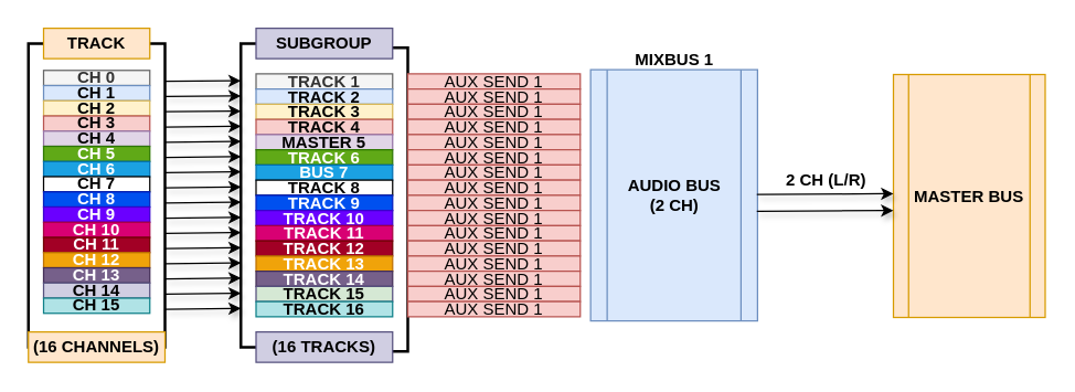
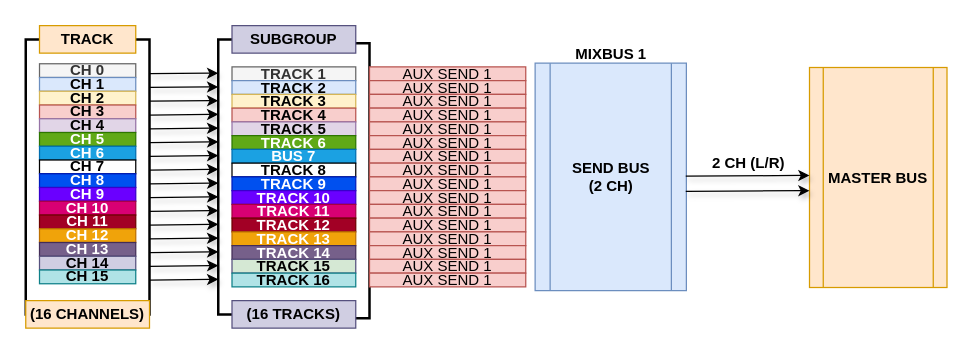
  <mxCell id="0" />
  <mxCell id="1" parent="0" />
- <mxCell id="2" value="&lt;b&gt;AUDIO BUS&lt;br&gt;(2 CH)&lt;/b&gt;" style="shape=process;whiteSpace=wrap;html=1;backgroundOutline=1;fillColor=#dae8fc;strokeColor=#6c8ebf;" vertex="1" parent="1"><mxGeometry x="427.5" y="50" width="121" height="182" as="geometry" /></mxCell>
+ <mxCell id="2" value="&lt;b&gt;SEND BUS&lt;br&gt;(2 CH)&lt;/b&gt;" style="shape=process;whiteSpace=wrap;html=1;backgroundOutline=1;fillColor=#dae8fc;strokeColor=#6c8ebf;" vertex="1" parent="1"><mxGeometry x="427.5" y="50" width="121" height="182" as="geometry" /></mxCell>
  <mxCell id="3" value="&lt;b&gt;MASTER BUS&lt;/b&gt;" style="shape=process;whiteSpace=wrap;html=1;backgroundOutline=1;fillColor=#ffe6cc;strokeColor=#d79b00;" vertex="1" parent="1"><mxGeometry x="647" y="53.5" width="110" height="176" as="geometry" /></mxCell>
  <mxCell id="4" value="&lt;b&gt;CH 0&lt;/b&gt;" style="rounded=0;whiteSpace=wrap;html=1;fillColor=#f5f5f5;strokeColor=#666666;fontColor=#333333;" vertex="1" parent="1"><mxGeometry x="31" y="50.5" width="77" height="11" as="geometry" /></mxCell>
  <mxCell id="5" value="&lt;b&gt;CH 1&lt;br&gt;&lt;/b&gt;" style="rounded=0;whiteSpace=wrap;html=1;fillColor=#dae8fc;strokeColor=#6c8ebf;" vertex="1" parent="1"><mxGeometry x="31" y="61.5" width="77" height="11" as="geometry" /></mxCell>
  <mxCell id="6" value="" style="strokeWidth=2;html=1;shape=mxgraph.flowchart.annotation_1;align=left;pointerEvents=1;labelBackgroundColor=none;fontColor=#000000;rotation=-180;" vertex="1" parent="1"><mxGeometry x="273" y="34" width="22" height="220" as="geometry" /></mxCell>
  <mxCell id="7" value="&lt;div&gt;&lt;b&gt;CH 2&lt;/b&gt;&lt;/div&gt;" style="rounded=0;whiteSpace=wrap;html=1;fillColor=#fff2cc;strokeColor=#d6b656;" vertex="1" parent="1"><mxGeometry x="31" y="72.5" width="77" height="11" as="geometry" /></mxCell>
  <mxCell id="8" value="&lt;div&gt;&lt;b&gt;CH 3&lt;br&gt;&lt;/b&gt;&lt;/div&gt;" style="rounded=0;whiteSpace=wrap;html=1;fillColor=#f8cecc;strokeColor=#b85450;" vertex="1" parent="1"><mxGeometry x="31" y="83.5" width="77" height="11" as="geometry" /></mxCell>
  <mxCell id="9" value="&lt;b&gt;CH 4&lt;br&gt;&lt;/b&gt;" style="rounded=0;whiteSpace=wrap;html=1;fillColor=#e1d5e7;strokeColor=#9673a6;" vertex="1" parent="1"><mxGeometry x="31" y="94.5" width="77" height="11" as="geometry" /></mxCell>
  <mxCell id="10" value="&lt;b&gt;CH 5&lt;br&gt;&lt;/b&gt;" style="rounded=0;whiteSpace=wrap;html=1;fontColor=#ffffff;fillColor=#60a917;strokeColor=#2D7600;" vertex="1" parent="1"><mxGeometry x="31" y="105.5" width="77" height="11" as="geometry" /></mxCell>
  <mxCell id="11" value="&lt;div&gt;&lt;b&gt;CH 6&lt;br&gt;&lt;/b&gt;&lt;/div&gt;" style="rounded=0;whiteSpace=wrap;html=1;fontColor=#ffffff;fillColor=#1ba1e2;strokeColor=#006EAF;" vertex="1" parent="1"><mxGeometry x="31" y="116.5" width="77" height="11" as="geometry" /></mxCell>
  <mxCell id="12" value="&lt;div&gt;&lt;b&gt;CH 7&lt;br&gt;&lt;/b&gt;&lt;/div&gt;" style="rounded=0;whiteSpace=wrap;html=1;fontColor=#000000;" vertex="1" parent="1"><mxGeometry x="31" y="127.5" width="77" height="11" as="geometry" /></mxCell>
  <mxCell id="13" value="&lt;b&gt;CH 8&lt;br&gt;&lt;/b&gt;" style="rounded=0;whiteSpace=wrap;html=1;fontColor=#ffffff;fillColor=#0050ef;strokeColor=#001DBC;" vertex="1" parent="1"><mxGeometry x="31" y="138.5" width="77" height="11" as="geometry" /></mxCell>
  <mxCell id="14" value="&lt;b&gt;CH 9&lt;br&gt;&lt;/b&gt;" style="rounded=0;whiteSpace=wrap;html=1;fontColor=#ffffff;fillColor=#6a00ff;strokeColor=#3700CC;" vertex="1" parent="1"><mxGeometry x="31" y="149.5" width="77" height="11" as="geometry" /></mxCell>
  <mxCell id="15" value="&lt;div&gt;&lt;b&gt;CH 10&lt;br&gt;&lt;/b&gt;&lt;/div&gt;" style="rounded=0;whiteSpace=wrap;html=1;fontColor=#ffffff;fillColor=#d80073;strokeColor=#A50040;" vertex="1" parent="1"><mxGeometry x="31" y="160.5" width="77" height="11" as="geometry" /></mxCell>
  <mxCell id="16" value="&lt;div&gt;&lt;b&gt;CH 11&lt;br&gt;&lt;/b&gt;&lt;/div&gt;" style="rounded=0;whiteSpace=wrap;html=1;fontColor=#ffffff;fillColor=#a20025;strokeColor=#6F0000;" vertex="1" parent="1"><mxGeometry x="31" y="171.5" width="77" height="11" as="geometry" /></mxCell>
  <mxCell id="17" value="&lt;b&gt;CH 12&lt;br&gt;&lt;/b&gt;" style="rounded=0;whiteSpace=wrap;html=1;fontColor=#ffffff;fillColor=#f0a30a;strokeColor=#BD7000;" vertex="1" parent="1"><mxGeometry x="31" y="182.5" width="77" height="11" as="geometry" /></mxCell>
  <mxCell id="18" value="&lt;b&gt;CH 13&lt;br&gt;&lt;/b&gt;" style="rounded=0;whiteSpace=wrap;html=1;fontColor=#ffffff;fillColor=#76608a;strokeColor=#432D57;" vertex="1" parent="1"><mxGeometry x="31" y="193.5" width="77" height="11" as="geometry" /></mxCell>
  <mxCell id="19" value="&lt;div&gt;&lt;b&gt;CH 14&lt;br&gt;&lt;/b&gt;&lt;/div&gt;" style="rounded=0;whiteSpace=wrap;html=1;fillColor=#d0cee2;strokeColor=#56517e;" vertex="1" parent="1"><mxGeometry x="31" y="204.5" width="77" height="11" as="geometry" /></mxCell>
  <mxCell id="20" value="&lt;div&gt;&lt;b&gt;CH 15&lt;br&gt;&lt;/b&gt;&lt;/div&gt;" style="rounded=0;whiteSpace=wrap;html=1;fillColor=#b0e3e6;strokeColor=#0e8088;" vertex="1" parent="1"><mxGeometry x="31" y="215.5" width="77" height="11" as="geometry" /></mxCell>
  <mxCell id="21" value="&lt;b&gt;TRACK 1&lt;/b&gt;" style="rounded=0;whiteSpace=wrap;html=1;fillColor=#f5f5f5;strokeColor=#666666;fontColor=#333333;" vertex="1" parent="1"><mxGeometry x="185" y="53" width="99" height="11" as="geometry" /></mxCell>
  <mxCell id="22" value="&lt;b&gt;TRACK 2&lt;br&gt;&lt;/b&gt;" style="rounded=0;whiteSpace=wrap;html=1;fillColor=#dae8fc;strokeColor=#6c8ebf;" vertex="1" parent="1"><mxGeometry x="185" y="64" width="99" height="11" as="geometry" /></mxCell>
  <mxCell id="23" value="&lt;div&gt;&lt;b&gt;TRACK 3&lt;br&gt;&lt;/b&gt;&lt;/div&gt;" style="rounded=0;whiteSpace=wrap;html=1;fillColor=#fff2cc;strokeColor=#d6b656;" vertex="1" parent="1"><mxGeometry x="185" y="75" width="99" height="11" as="geometry" /></mxCell>
  <mxCell id="24" value="&lt;div&gt;&lt;b&gt;TRACK 4&lt;br&gt;&lt;/b&gt;&lt;/div&gt;" style="rounded=0;whiteSpace=wrap;html=1;fillColor=#f8cecc;strokeColor=#b85450;" vertex="1" parent="1"><mxGeometry x="185" y="86" width="99" height="11" as="geometry" /></mxCell>
- <mxCell id="25" value="&lt;b&gt;MASTER 5&lt;br&gt;&lt;/b&gt;" style="rounded=0;whiteSpace=wrap;html=1;fillColor=#e1d5e7;strokeColor=#9673a6;" vertex="1" parent="1"><mxGeometry x="185" y="97" width="99" height="11" as="geometry" /></mxCell>
+ <mxCell id="25" value="&lt;b&gt;TRACK 5&lt;br&gt;&lt;/b&gt;" style="rounded=0;whiteSpace=wrap;html=1;fillColor=#e1d5e7;strokeColor=#9673a6;" vertex="1" parent="1"><mxGeometry x="185" y="97" width="99" height="11" as="geometry" /></mxCell>
  <mxCell id="26" value="&lt;b&gt;TRACK 6&lt;br&gt;&lt;/b&gt;" style="rounded=0;whiteSpace=wrap;html=1;fontColor=#ffffff;fillColor=#60a917;strokeColor=#2D7600;" vertex="1" parent="1"><mxGeometry x="185" y="108" width="99" height="11" as="geometry" /></mxCell>
  <mxCell id="27" value="&lt;div&gt;&lt;b&gt;BUS 7&lt;br&gt;&lt;/b&gt;&lt;/div&gt;" style="rounded=0;whiteSpace=wrap;html=1;fontColor=#ffffff;fillColor=#1ba1e2;strokeColor=#006EAF;" vertex="1" parent="1"><mxGeometry x="185" y="119" width="99" height="11" as="geometry" /></mxCell>
  <mxCell id="28" value="&lt;b&gt;TRACK 8&lt;/b&gt;" style="rounded=0;whiteSpace=wrap;html=1;fontColor=#000000;" vertex="1" parent="1"><mxGeometry x="185" y="130" width="99" height="11" as="geometry" /></mxCell>
  <mxCell id="29" value="&lt;b&gt;TRACK 9&lt;br&gt;&lt;/b&gt;" style="rounded=0;whiteSpace=wrap;html=1;fontColor=#ffffff;fillColor=#0050ef;strokeColor=#001DBC;" vertex="1" parent="1"><mxGeometry x="185" y="141" width="99" height="11" as="geometry" /></mxCell>
  <mxCell id="30" value="&lt;b&gt;TRACK 10&lt;br&gt;&lt;/b&gt;" style="rounded=0;whiteSpace=wrap;html=1;fontColor=#ffffff;fillColor=#6a00ff;strokeColor=#3700CC;" vertex="1" parent="1"><mxGeometry x="185" y="152" width="99" height="11" as="geometry" /></mxCell>
  <mxCell id="31" value="&lt;div&gt;&lt;b&gt;TRACK 11&lt;br&gt;&lt;/b&gt;&lt;/div&gt;" style="rounded=0;whiteSpace=wrap;html=1;fontColor=#ffffff;fillColor=#d80073;strokeColor=#A50040;" vertex="1" parent="1"><mxGeometry x="185" y="163" width="99" height="11" as="geometry" /></mxCell>
  <mxCell id="32" value="&lt;div&gt;&lt;b&gt;TRACK 12&lt;br&gt;&lt;/b&gt;&lt;/div&gt;" style="rounded=0;whiteSpace=wrap;html=1;fontColor=#ffffff;fillColor=#a20025;strokeColor=#6F0000;" vertex="1" parent="1"><mxGeometry x="185" y="174" width="99" height="11" as="geometry" /></mxCell>
  <mxCell id="33" value="&lt;b&gt;TRACK 13&lt;br&gt;&lt;/b&gt;" style="rounded=0;whiteSpace=wrap;html=1;fontColor=#ffffff;fillColor=#f0a30a;strokeColor=#BD7000;" vertex="1" parent="1"><mxGeometry x="185" y="185" width="99" height="11" as="geometry" /></mxCell>
  <mxCell id="34" value="&lt;b&gt;TRACK 14&lt;br&gt;&lt;/b&gt;" style="rounded=0;whiteSpace=wrap;html=1;fontColor=#ffffff;fillColor=#76608a;strokeColor=#432D57;" vertex="1" parent="1"><mxGeometry x="185" y="196" width="99" height="11" as="geometry" /></mxCell>
  <mxCell id="35" value="&lt;div&gt;&lt;b&gt;TRACK 15&lt;br&gt;&lt;/b&gt;&lt;/div&gt;" style="rounded=0;whiteSpace=wrap;html=1;fillColor=#d5e8d4;strokeColor=#56517e;" vertex="1" parent="1"><mxGeometry x="185" y="207" width="99" height="11" as="geometry" /></mxCell>
  <mxCell id="36" value="" style="strokeWidth=2;html=1;shape=mxgraph.flowchart.annotation_1;align=left;pointerEvents=1;labelBackgroundColor=none;fontColor=#000000;" vertex="1" parent="1"><mxGeometry x="174" y="31" width="22" height="220" as="geometry" /></mxCell>
  <mxCell id="37" value="&lt;div&gt;&lt;b&gt;TRACK 16&lt;br&gt;&lt;/b&gt;&lt;/div&gt;" style="rounded=0;whiteSpace=wrap;html=1;fillColor=#b0e3e6;strokeColor=#0e8088;" vertex="1" parent="1"><mxGeometry x="185" y="218" width="99" height="11" as="geometry" /></mxCell>
  <mxCell id="38" value="" style="strokeWidth=2;html=1;shape=mxgraph.flowchart.annotation_1;align=left;pointerEvents=1;labelBackgroundColor=none;fontColor=#000000;" vertex="1" parent="1"><mxGeometry x="20" y="31" width="22" height="220" as="geometry" /></mxCell>
  <mxCell id="39" value="" style="strokeWidth=2;html=1;shape=mxgraph.flowchart.annotation_1;align=left;pointerEvents=1;labelBackgroundColor=none;fontColor=#000000;rotation=-180;" vertex="1" parent="1"><mxGeometry x="97" y="31" width="22" height="220" as="geometry" /></mxCell>
  <mxCell id="40" value="&lt;b&gt;TRACK&lt;/b&gt;" style="rounded=0;whiteSpace=wrap;html=1;labelBackgroundColor=none;fillColor=#ffe6cc;strokeColor=#d79b00;" vertex="1" parent="1"><mxGeometry x="31" y="20" width="77" height="22" as="geometry" /></mxCell>
  <mxCell id="41" value="&lt;b&gt;(16 CHANNELS)&lt;/b&gt;" style="rounded=0;whiteSpace=wrap;html=1;labelBackgroundColor=none;fillColor=#ffe6cc;strokeColor=#d79b00;" vertex="1" parent="1"><mxGeometry x="20" y="240" width="99" height="22" as="geometry" /></mxCell>
  <mxCell id="42" value="" style="endArrow=classic;html=1;shadow=1;strokeColor=#000000;fontColor=#000000;" edge="1" parent="1"><mxGeometry width="50" height="50" relative="1" as="geometry"><mxPoint x="119" y="69.36" as="sourcePoint" /><mxPoint x="174" y="69" as="targetPoint" /></mxGeometry></mxCell>
  <mxCell id="43" value="" style="endArrow=classic;html=1;shadow=1;fontColor=#000000;fillColor=none;" edge="1" parent="1"><mxGeometry width="50" height="50" relative="1" as="geometry"><mxPoint x="119" y="58.36" as="sourcePoint" /><mxPoint x="174" y="58" as="targetPoint" /></mxGeometry></mxCell>
  <mxCell id="44" value="" style="endArrow=classic;html=1;shadow=1;strokeColor=#000000;fontColor=#000000;" edge="1" parent="1"><mxGeometry width="50" height="50" relative="1" as="geometry"><mxPoint x="119" y="80.36" as="sourcePoint" /><mxPoint x="174" y="80" as="targetPoint" /></mxGeometry></mxCell>
  <mxCell id="45" value="" style="endArrow=classic;html=1;shadow=1;strokeColor=#000000;fontColor=#000000;" edge="1" parent="1"><mxGeometry width="50" height="50" relative="1" as="geometry"><mxPoint x="119" y="91.68" as="sourcePoint" /><mxPoint x="174" y="91" as="targetPoint" /></mxGeometry></mxCell>
  <mxCell id="46" value="" style="endArrow=classic;html=1;shadow=1;strokeColor=#000000;fontColor=#000000;" edge="1" parent="1"><mxGeometry width="50" height="50" relative="1" as="geometry"><mxPoint x="119" y="113.68" as="sourcePoint" /><mxPoint x="174" y="113" as="targetPoint" /></mxGeometry></mxCell>
  <mxCell id="47" value="" style="endArrow=classic;html=1;shadow=1;fontColor=#000000;fillColor=none;" edge="1" parent="1"><mxGeometry width="50" height="50" relative="1" as="geometry"><mxPoint x="119" y="102.68" as="sourcePoint" /><mxPoint x="174" y="102" as="targetPoint" /></mxGeometry></mxCell>
  <mxCell id="48" value="" style="endArrow=classic;html=1;shadow=1;strokeColor=#000000;fontColor=#000000;" edge="1" parent="1"><mxGeometry width="50" height="50" relative="1" as="geometry"><mxPoint x="119" y="124.68" as="sourcePoint" /><mxPoint x="174" y="124" as="targetPoint" /></mxGeometry></mxCell>
  <mxCell id="49" value="" style="endArrow=classic;html=1;shadow=1;strokeColor=#000000;fontColor=#000000;" edge="1" parent="1"><mxGeometry width="50" height="50" relative="1" as="geometry"><mxPoint x="119" y="135.68" as="sourcePoint" /><mxPoint x="174" y="135" as="targetPoint" /></mxGeometry></mxCell>
  <mxCell id="50" value="" style="endArrow=classic;html=1;shadow=1;strokeColor=#000000;fontColor=#000000;" edge="1" parent="1"><mxGeometry width="50" height="50" relative="1" as="geometry"><mxPoint x="119" y="157.68" as="sourcePoint" /><mxPoint x="174" y="157" as="targetPoint" /></mxGeometry></mxCell>
  <mxCell id="51" value="" style="endArrow=classic;html=1;shadow=1;fontColor=#000000;fillColor=none;" edge="1" parent="1"><mxGeometry width="50" height="50" relative="1" as="geometry"><mxPoint x="119" y="146.68" as="sourcePoint" /><mxPoint x="174" y="146" as="targetPoint" /></mxGeometry></mxCell>
  <mxCell id="52" value="" style="endArrow=classic;html=1;shadow=1;strokeColor=#000000;fontColor=#000000;" edge="1" parent="1"><mxGeometry width="50" height="50" relative="1" as="geometry"><mxPoint x="119" y="168.68" as="sourcePoint" /><mxPoint x="174" y="168" as="targetPoint" /></mxGeometry></mxCell>
  <mxCell id="53" value="" style="endArrow=classic;html=1;shadow=1;strokeColor=#000000;fontColor=#000000;" edge="1" parent="1"><mxGeometry width="50" height="50" relative="1" as="geometry"><mxPoint x="119" y="179.68" as="sourcePoint" /><mxPoint x="174" y="179" as="targetPoint" /></mxGeometry></mxCell>
  <mxCell id="54" value="" style="endArrow=classic;html=1;shadow=1;strokeColor=#000000;fontColor=#000000;" edge="1" parent="1"><mxGeometry width="50" height="50" relative="1" as="geometry"><mxPoint x="119" y="201.68" as="sourcePoint" /><mxPoint x="174" y="201" as="targetPoint" /></mxGeometry></mxCell>
  <mxCell id="55" value="" style="endArrow=classic;html=1;shadow=1;fontColor=#000000;fillColor=none;" edge="1" parent="1"><mxGeometry width="50" height="50" relative="1" as="geometry"><mxPoint x="119" y="190.68" as="sourcePoint" /><mxPoint x="174" y="190" as="targetPoint" /></mxGeometry></mxCell>
  <mxCell id="56" value="" style="endArrow=classic;html=1;shadow=1;strokeColor=#000000;fontColor=#000000;" edge="1" parent="1"><mxGeometry width="50" height="50" relative="1" as="geometry"><mxPoint x="119" y="212.68" as="sourcePoint" /><mxPoint x="174" y="212" as="targetPoint" /></mxGeometry></mxCell>
  <mxCell id="57" value="" style="endArrow=classic;html=1;shadow=1;strokeColor=#000000;fontColor=#000000;" edge="1" parent="1"><mxGeometry width="50" height="50" relative="1" as="geometry"><mxPoint x="119" y="223.68" as="sourcePoint" /><mxPoint x="174" y="223" as="targetPoint" /></mxGeometry></mxCell>
  <mxCell id="58" value="&lt;b&gt;MIXBUS&lt;/b&gt; &lt;b&gt;1&lt;/b&gt;" style="text;html=1;align=center;verticalAlign=middle;resizable=0;points=[];autosize=1;fontColor=#000000;" vertex="1" parent="1"><mxGeometry x="449.5" y="31.5" width="77" height="22" as="geometry" /></mxCell>
  <mxCell id="59" value="" style="endArrow=classic;html=1;shadow=1;strokeColor=#000000;fontColor=#000000;" edge="1" parent="1"><mxGeometry width="50" height="50" relative="1" as="geometry"><mxPoint x="548" y="152.62" as="sourcePoint" /><mxPoint x="647" y="152" as="targetPoint" /></mxGeometry></mxCell>
  <mxCell id="60" value="" style="endArrow=classic;html=1;shadow=1;fontColor=#000000;fillColor=none;" edge="1" parent="1"><mxGeometry width="50" height="50" relative="1" as="geometry"><mxPoint x="548" y="140.44" as="sourcePoint" /><mxPoint x="647" y="139.82" as="targetPoint" /></mxGeometry></mxCell>
  <mxCell id="61" value="&lt;b&gt;2 CH (L/R)&lt;/b&gt;" style="text;html=1;align=center;verticalAlign=middle;resizable=0;points=[];autosize=1;fontColor=#000000;" vertex="1" parent="1"><mxGeometry x="559" y="119" width="77" height="22" as="geometry" /></mxCell>
  <mxCell id="62" value="&lt;b&gt;SUBGROUP&lt;/b&gt;" style="rounded=0;whiteSpace=wrap;html=1;labelBackgroundColor=none;fillColor=#d0cee2;strokeColor=#56517e;" vertex="1" parent="1"><mxGeometry x="185" y="20" width="99" height="22" as="geometry" /></mxCell>
  <mxCell id="63" value="&lt;b&gt;(16 TRACKS)&lt;/b&gt;" style="rounded=0;whiteSpace=wrap;html=1;labelBackgroundColor=none;fillColor=#d0cee2;strokeColor=#56517e;" vertex="1" parent="1"><mxGeometry x="185" y="240" width="99" height="22" as="geometry" /></mxCell>
  <mxCell id="64" value="AUX SEND 1" style="rounded=0;whiteSpace=wrap;html=1;fillColor=#f8cecc;strokeColor=#b85450;" vertex="1" parent="1"><mxGeometry x="295" y="53" width="125" height="11" as="geometry" /></mxCell>
  <mxCell id="65" value="AUX SEND 1" style="rounded=0;whiteSpace=wrap;html=1;fillColor=#f8cecc;strokeColor=#b85450;" vertex="1" parent="1"><mxGeometry x="295" y="64" width="125" height="11" as="geometry" /></mxCell>
  <mxCell id="66" value="AUX SEND 1" style="rounded=0;whiteSpace=wrap;html=1;fillColor=#f8cecc;strokeColor=#b85450;" vertex="1" parent="1"><mxGeometry x="295" y="75" width="125" height="11" as="geometry" /></mxCell>
  <mxCell id="67" value="AUX SEND 1" style="rounded=0;whiteSpace=wrap;html=1;fillColor=#f8cecc;strokeColor=#b85450;" vertex="1" parent="1"><mxGeometry x="295" y="86" width="125" height="11" as="geometry" /></mxCell>
  <mxCell id="68" value="AUX SEND 1" style="rounded=0;whiteSpace=wrap;html=1;fillColor=#f8cecc;strokeColor=#b85450;" vertex="1" parent="1"><mxGeometry x="295" y="97" width="125" height="11" as="geometry" /></mxCell>
  <mxCell id="69" value="AUX SEND 1" style="rounded=0;whiteSpace=wrap;html=1;fillColor=#f8cecc;strokeColor=#b85450;" vertex="1" parent="1"><mxGeometry x="295" y="108" width="125" height="11" as="geometry" /></mxCell>
  <mxCell id="70" value="AUX SEND 1" style="rounded=0;whiteSpace=wrap;html=1;fillColor=#f8cecc;strokeColor=#b85450;" vertex="1" parent="1"><mxGeometry x="295" y="119" width="125" height="11" as="geometry" /></mxCell>
  <mxCell id="71" value="AUX SEND 1" style="rounded=0;whiteSpace=wrap;html=1;fillColor=#f8cecc;strokeColor=#b85450;" vertex="1" parent="1"><mxGeometry x="295" y="130" width="125" height="11" as="geometry" /></mxCell>
  <mxCell id="72" value="AUX SEND 1" style="rounded=0;whiteSpace=wrap;html=1;fillColor=#f8cecc;strokeColor=#b85450;" vertex="1" parent="1"><mxGeometry x="295" y="141" width="125" height="11" as="geometry" /></mxCell>
  <mxCell id="73" value="AUX SEND 1" style="rounded=0;whiteSpace=wrap;html=1;fillColor=#f8cecc;strokeColor=#b85450;" vertex="1" parent="1"><mxGeometry x="295" y="152" width="125" height="11" as="geometry" /></mxCell>
  <mxCell id="74" value="AUX SEND 1" style="rounded=0;whiteSpace=wrap;html=1;fillColor=#f8cecc;strokeColor=#b85450;" vertex="1" parent="1"><mxGeometry x="295" y="163" width="125" height="11" as="geometry" /></mxCell>
  <mxCell id="75" value="AUX SEND 1" style="rounded=0;whiteSpace=wrap;html=1;fillColor=#f8cecc;strokeColor=#b85450;" vertex="1" parent="1"><mxGeometry x="295" y="174" width="125" height="11" as="geometry" /></mxCell>
  <mxCell id="76" value="AUX SEND 1" style="rounded=0;whiteSpace=wrap;html=1;fillColor=#f8cecc;strokeColor=#b85450;" vertex="1" parent="1"><mxGeometry x="295" y="185" width="125" height="11" as="geometry" /></mxCell>
  <mxCell id="77" value="AUX SEND 1" style="rounded=0;whiteSpace=wrap;html=1;fillColor=#f8cecc;strokeColor=#b85450;" vertex="1" parent="1"><mxGeometry x="295" y="196" width="125" height="11" as="geometry" /></mxCell>
  <mxCell id="78" value="AUX SEND 1" style="rounded=0;whiteSpace=wrap;html=1;fillColor=#f8cecc;strokeColor=#b85450;" vertex="1" parent="1"><mxGeometry x="295" y="207" width="125" height="11" as="geometry" /></mxCell>
  <mxCell id="79" value="AUX SEND 1" style="rounded=0;whiteSpace=wrap;html=1;fillColor=#f8cecc;strokeColor=#b85450;" vertex="1" parent="1"><mxGeometry x="295" y="218" width="125" height="11" as="geometry" /></mxCell>
